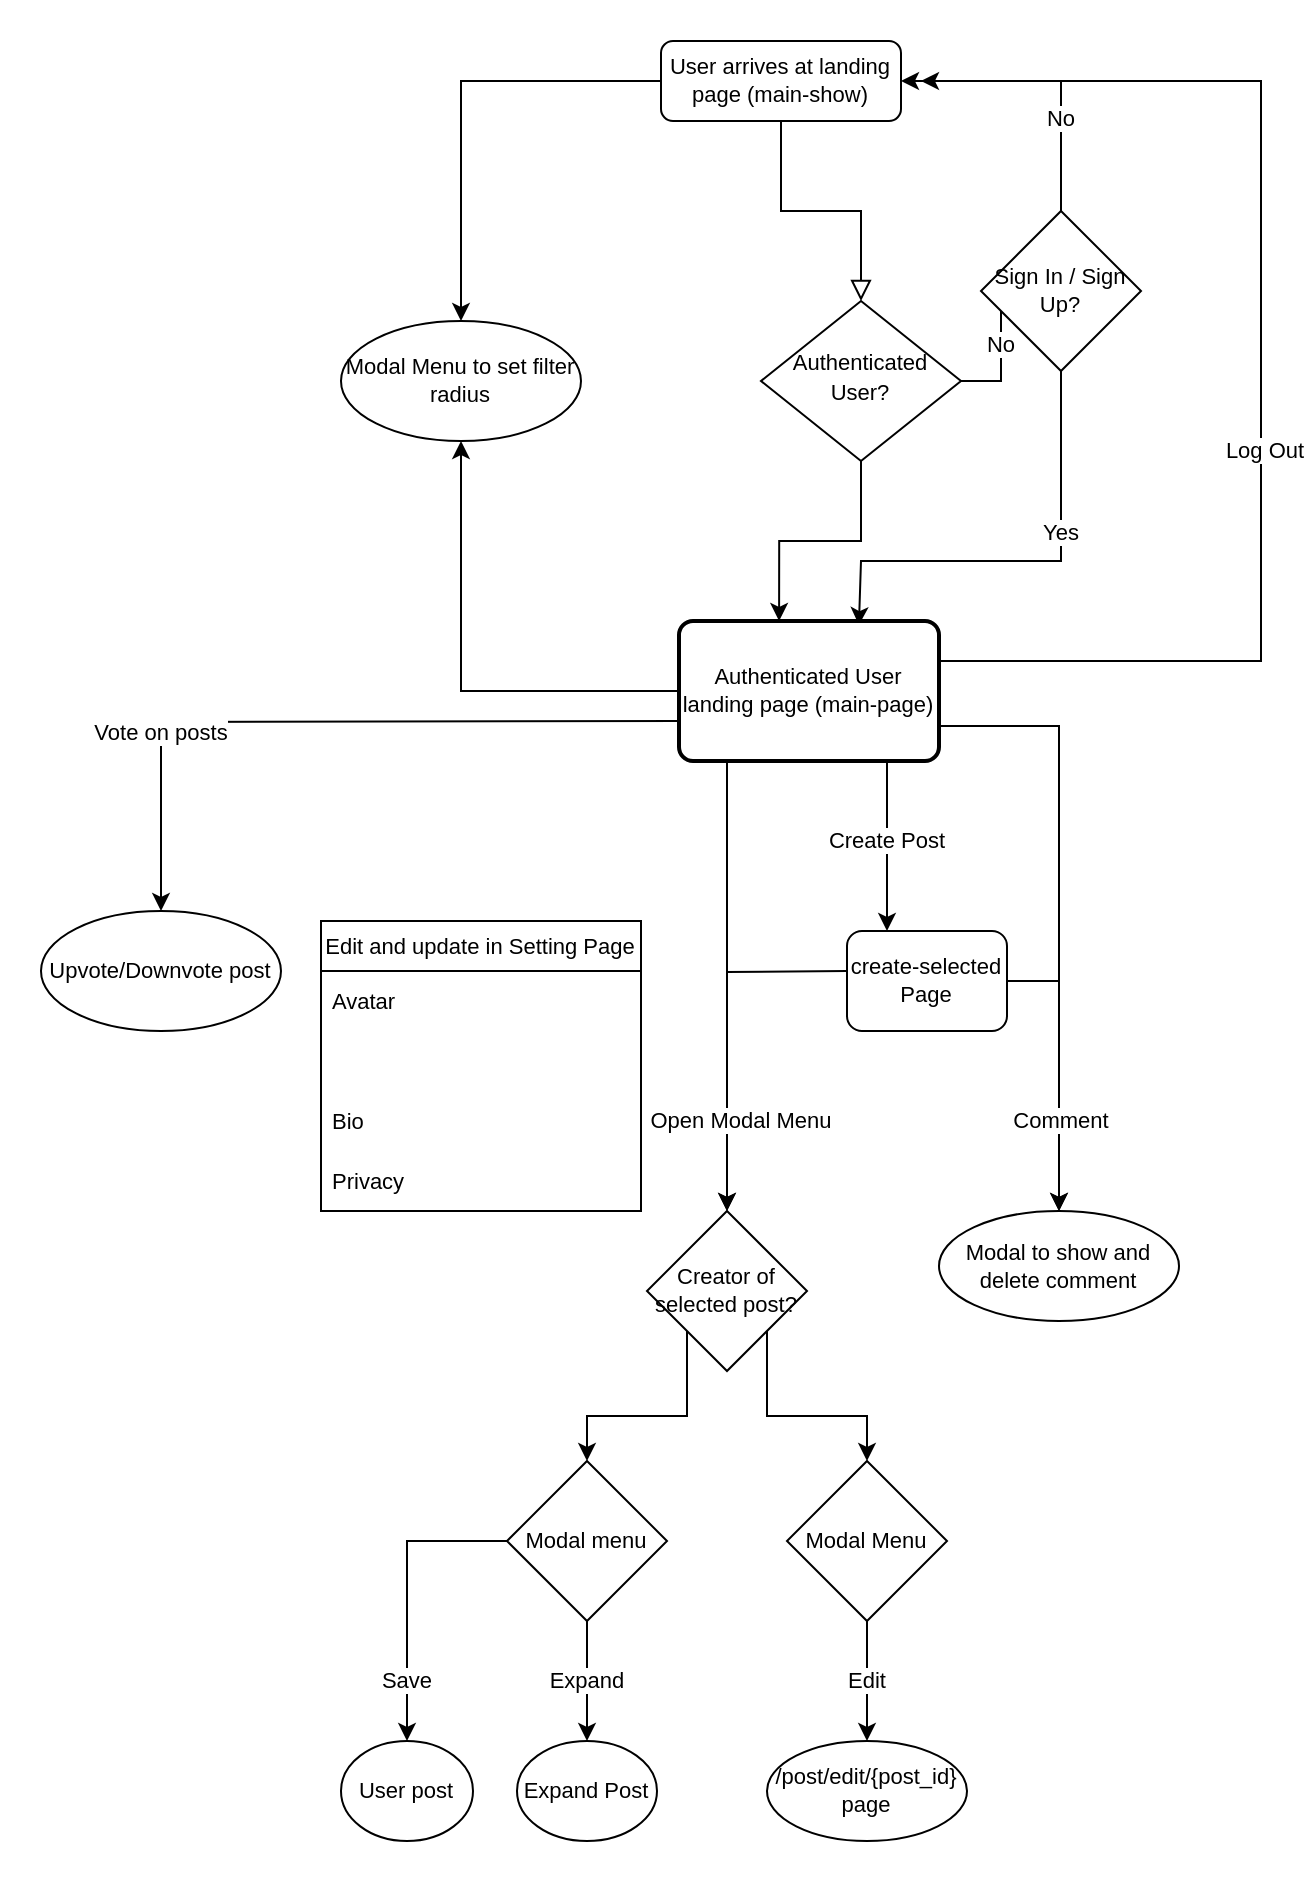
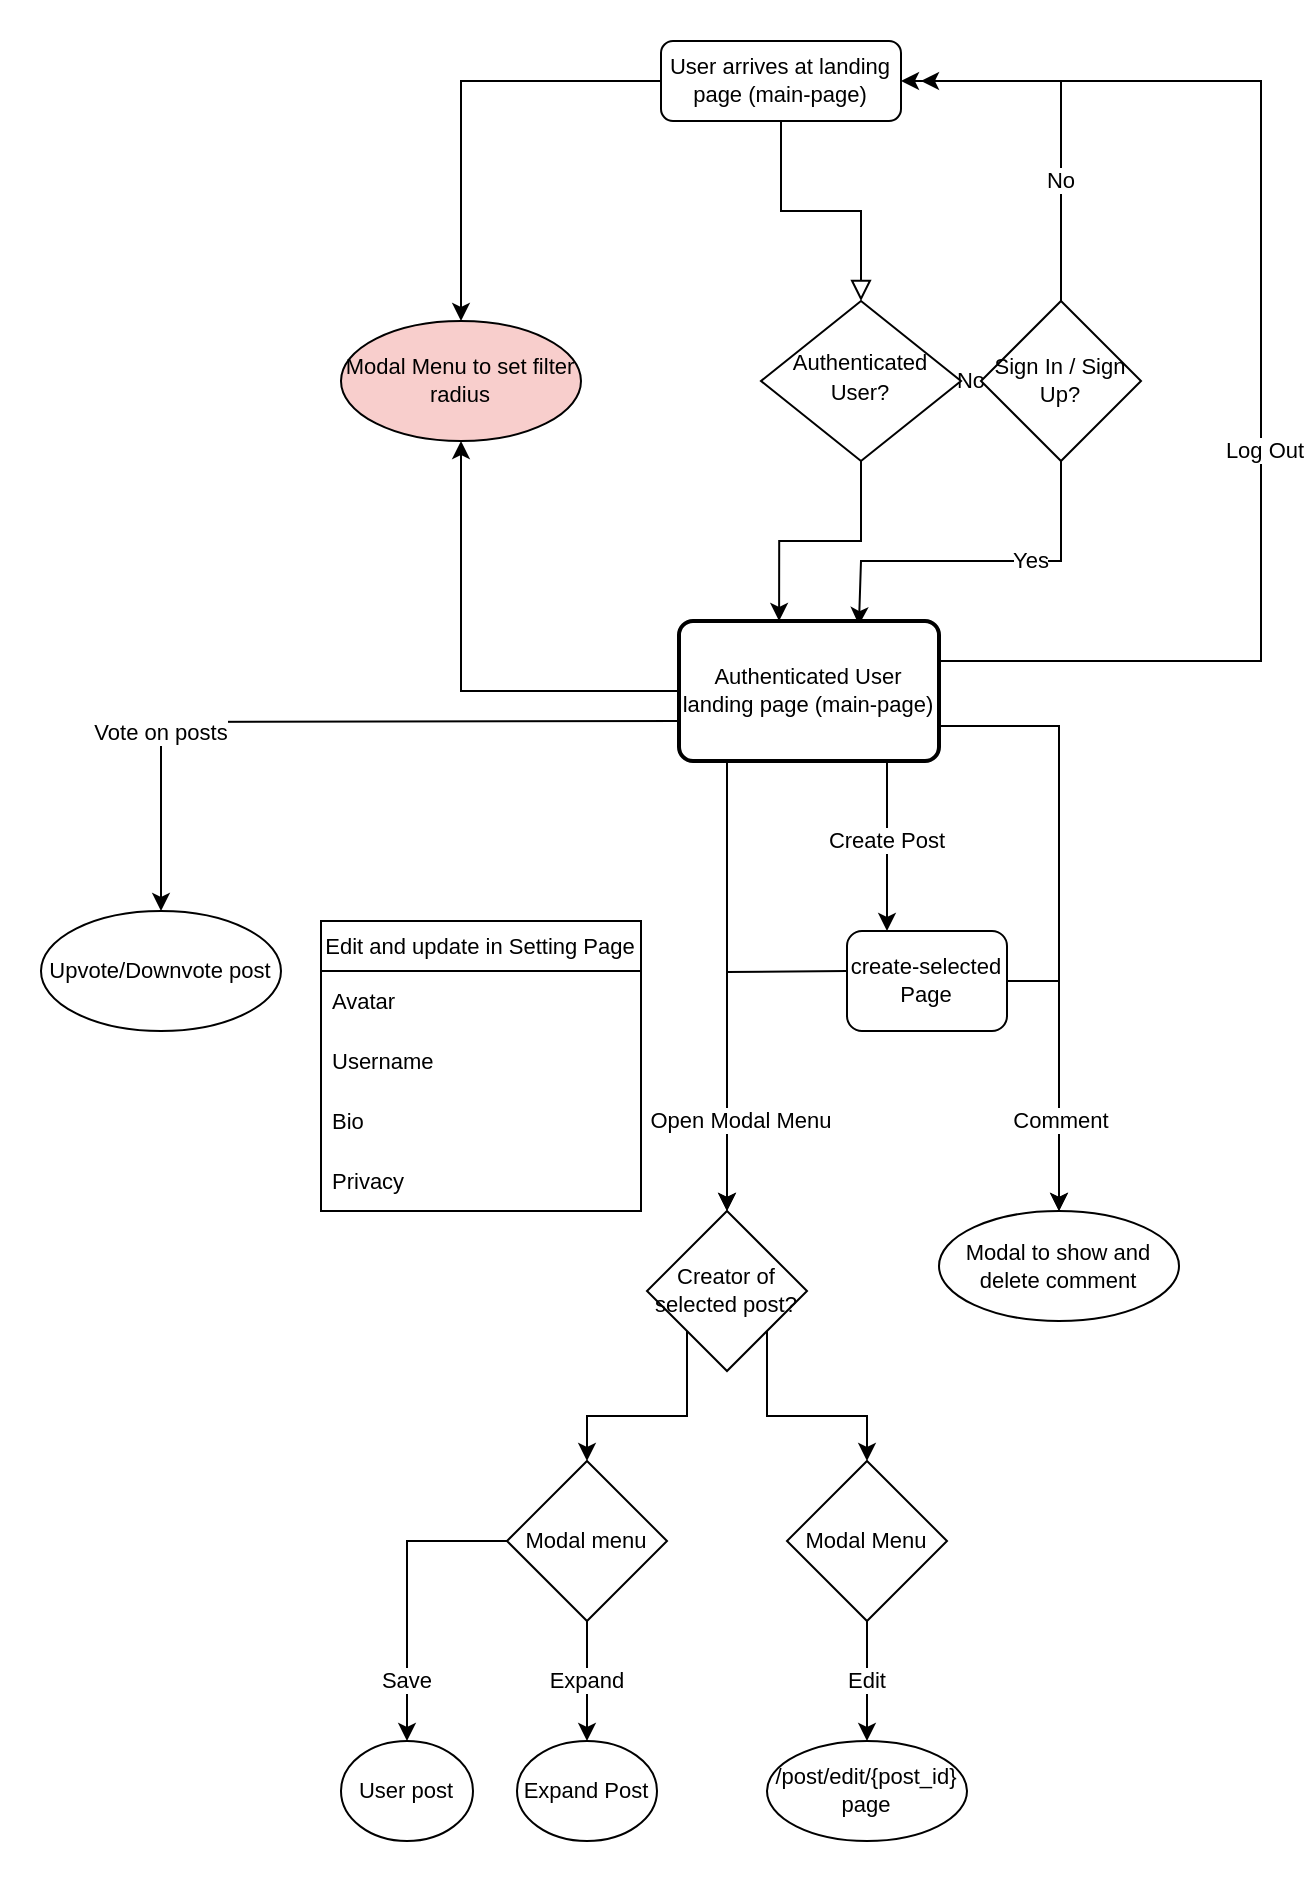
  <mxCell id="0" />
  <mxCell id="1" parent="0" />
  <mxCell id="2" value="" style="rounded=0;html=1;jettySize=auto;orthogonalLoop=1;fontSize=11;endArrow=block;endFill=0;endSize=8;strokeWidth=1;shadow=0;labelBackgroundColor=none;edgeStyle=orthogonalEdgeStyle;" parent="1" source="4" target="7" edge="1"><mxGeometry relative="1" as="geometry" /></mxCell>
  <mxCell id="3" style="edgeStyle=orthogonalEdgeStyle;rounded=0;orthogonalLoop=1;jettySize=auto;html=1;entryX=0.5;entryY=0;entryDx=0;entryDy=0;fontSize=11;" parent="1" source="4" target="40" edge="1"><mxGeometry relative="1" as="geometry" /></mxCell>
- <mxCell id="4" value="&lt;div style=&quot;font-size: 11px;&quot;&gt;&lt;font style=&quot;font-size: 11px;&quot;&gt;User arrives at landing page (main-show)&lt;/font&gt;&lt;/div&gt;" style="rounded=1;whiteSpace=wrap;html=1;fontSize=12;glass=0;strokeWidth=1;shadow=0;" parent="1" vertex="1"><mxGeometry x="330" y="20" width="120" height="40" as="geometry" /></mxCell>
+ <mxCell id="4" value="&lt;div style=&quot;font-size: 11px;&quot;&gt;&lt;font style=&quot;font-size: 11px;&quot;&gt;User arrives at landing page (main-page)&lt;/font&gt;&lt;/div&gt;" style="rounded=1;whiteSpace=wrap;html=1;fontSize=12;glass=0;strokeWidth=1;shadow=0;" parent="1" vertex="1"><mxGeometry x="330" y="20" width="120" height="40" as="geometry" /></mxCell>
  <mxCell id="5" value="&lt;div&gt;No&lt;/div&gt;" style="edgeStyle=orthogonalEdgeStyle;rounded=0;orthogonalLoop=1;jettySize=auto;html=1;exitX=1;exitY=0.5;exitDx=0;exitDy=0;entryX=0;entryY=0.5;entryDx=0;entryDy=0;fontSize=11;" parent="1" source="7" target="10" edge="1"><mxGeometry relative="1" as="geometry" /></mxCell>
  <mxCell id="6" style="edgeStyle=orthogonalEdgeStyle;rounded=0;orthogonalLoop=1;jettySize=auto;html=1;entryX=0.385;entryY=0;entryDx=0;entryDy=0;entryPerimeter=0;fontSize=11;" parent="1" source="7" target="24" edge="1"><mxGeometry relative="1" as="geometry" /></mxCell>
  <mxCell id="7" value="&lt;font style=&quot;font-size: 11px;&quot;&gt;Authenticated User?&lt;br&gt;&lt;/font&gt;" style="rhombus;whiteSpace=wrap;html=1;shadow=0;fontFamily=Helvetica;fontSize=12;align=center;strokeWidth=1;spacing=6;spacingTop=-4;" parent="1" vertex="1"><mxGeometry x="380" y="150" width="100" height="80" as="geometry" /></mxCell>
  <mxCell id="8" value="Yes" style="edgeStyle=orthogonalEdgeStyle;rounded=0;orthogonalLoop=1;jettySize=auto;html=1;exitX=0.5;exitY=1;exitDx=0;exitDy=0;entryX=0.692;entryY=0.029;entryDx=0;entryDy=0;fontSize=11;entryPerimeter=0;" parent="1" source="10" target="24" edge="1"><mxGeometry x="-0.289" relative="1" as="geometry"><mxPoint x="430" y="330" as="targetPoint" /><Array as="points"><mxPoint x="530" y="280" /><mxPoint x="430" y="280" /></Array><mxPoint as="offset" /></mxGeometry></mxCell>
  <mxCell id="9" value="&lt;div&gt;No&lt;/div&gt;" style="edgeStyle=orthogonalEdgeStyle;rounded=0;orthogonalLoop=1;jettySize=auto;html=1;exitX=0.5;exitY=0;exitDx=0;exitDy=0;entryX=1;entryY=0.5;entryDx=0;entryDy=0;fontSize=11;" parent="1" source="10" target="4" edge="1"><mxGeometry x="-0.368" relative="1" as="geometry"><mxPoint as="offset" /></mxGeometry></mxCell>
- <mxCell id="10" value="Sign In / Sign Up?" style="rhombus;whiteSpace=wrap;html=1;fontSize=11;" parent="1" vertex="1"><mxGeometry x="490" y="105" width="80" height="80" as="geometry" /></mxCell>
+ <mxCell id="10" value="Sign In / Sign Up?" style="rhombus;whiteSpace=wrap;html=1;fontSize=11;" parent="1" vertex="1"><mxGeometry x="490" y="150" width="80" height="80" as="geometry" /></mxCell>
  <mxCell id="11" value="&lt;div&gt;Vote on posts&lt;/div&gt;" style="edgeStyle=orthogonalEdgeStyle;rounded=0;orthogonalLoop=1;jettySize=auto;html=1;entryX=0.5;entryY=0;entryDx=0;entryDy=0;fontSize=11;" parent="1" target="39" edge="1"><mxGeometry x="0.5" relative="1" as="geometry"><mxPoint x="340" y="360" as="sourcePoint" /><mxPoint x="190" y="460" as="targetPoint" /><mxPoint as="offset" /></mxGeometry></mxCell>
  <mxCell id="12" value="Edit and update in Setting Page" style="swimlane;fontStyle=0;childLayout=stackLayout;horizontal=1;startSize=25;horizontalStack=0;resizeParent=1;resizeParentMax=0;resizeLast=0;collapsible=1;marginBottom=0;rounded=0;fontSize=11;" parent="1" vertex="1"><mxGeometry x="160" y="460" width="160" height="145" as="geometry"><mxRectangle x="370" y="465" width="190" height="30" as="alternateBounds" /></mxGeometry></mxCell>
  <mxCell id="13" value="" style="group" parent="12" vertex="1" connectable="0"><mxGeometry y="25" width="160" height="90" as="geometry" /></mxCell>
  <mxCell id="14" value="Avatar" style="text;strokeColor=none;fillColor=none;align=left;verticalAlign=middle;spacingLeft=4;spacingRight=4;overflow=hidden;points=[[0,0.5],[1,0.5]];portConstraint=eastwest;rotatable=0;rounded=0;fontSize=11;" parent="13" vertex="1"><mxGeometry width="160" height="30" as="geometry" /></mxCell>
+ <mxCell id="15" value="Username" style="text;strokeColor=none;fillColor=none;align=left;verticalAlign=middle;spacingLeft=4;spacingRight=4;overflow=hidden;points=[[0,0.5],[1,0.5]];portConstraint=eastwest;rotatable=0;rounded=0;fontSize=11;resizeWidth=1;resizeHeight=1;" parent="13" vertex="1"><mxGeometry y="30" width="160" height="30" as="geometry" /></mxCell>
  <mxCell id="16" value="Bio" style="text;strokeColor=none;fillColor=none;align=left;verticalAlign=middle;spacingLeft=4;spacingRight=4;overflow=hidden;points=[[0,0.5],[1,0.5]];portConstraint=eastwest;rotatable=0;rounded=0;fontSize=11;" parent="13" vertex="1"><mxGeometry y="60" width="160" height="30" as="geometry" /></mxCell>
  <mxCell id="17" value="Privacy" style="text;strokeColor=none;fillColor=none;align=left;verticalAlign=middle;spacingLeft=4;spacingRight=4;overflow=hidden;points=[[0,0.5],[1,0.5]];portConstraint=eastwest;rotatable=0;rounded=0;fontSize=11;" parent="12" vertex="1"><mxGeometry y="115" width="160" height="30" as="geometry" /></mxCell>
  <mxCell id="18" style="edgeStyle=orthogonalEdgeStyle;rounded=0;orthogonalLoop=1;jettySize=auto;html=1;fontSize=11;" parent="1" source="24" edge="1"><mxGeometry relative="1" as="geometry"><mxPoint x="460" y="40" as="targetPoint" /><Array as="points"><mxPoint x="630" y="330" /><mxPoint x="630" y="40" /></Array></mxGeometry></mxCell>
  <mxCell id="19" value="&lt;div&gt;Log Out&lt;/div&gt;" style="edgeLabel;html=1;align=center;verticalAlign=middle;resizable=0;points=[];fontSize=11;" parent="18" vertex="1" connectable="0"><mxGeometry x="0.254" y="-1" relative="1" as="geometry"><mxPoint y="122" as="offset" /></mxGeometry></mxCell>
  <mxCell id="20" style="edgeStyle=orthogonalEdgeStyle;rounded=0;orthogonalLoop=1;jettySize=auto;html=1;exitX=0.75;exitY=1;exitDx=0;exitDy=0;entryX=0.5;entryY=0;entryDx=0;entryDy=0;fontSize=11;" parent="1" source="24" target="27" edge="1"><mxGeometry relative="1" as="geometry"><Array as="points"><mxPoint x="363" y="380" /></Array></mxGeometry></mxCell>
  <mxCell id="21" style="edgeStyle=orthogonalEdgeStyle;rounded=0;orthogonalLoop=1;jettySize=auto;html=1;exitX=0;exitY=0.5;exitDx=0;exitDy=0;entryX=0.5;entryY=1;entryDx=0;entryDy=0;fontSize=11;" parent="1" source="24" target="40" edge="1"><mxGeometry relative="1" as="geometry" /></mxCell>
  <mxCell id="22" value="&lt;div&gt;Create Post&lt;/div&gt;" style="edgeStyle=orthogonalEdgeStyle;rounded=0;orthogonalLoop=1;jettySize=auto;html=1;exitX=0.75;exitY=1;exitDx=0;exitDy=0;fontSize=11;entryX=0.25;entryY=0;entryDx=0;entryDy=0;" parent="1" source="24" target="30" edge="1"><mxGeometry relative="1" as="geometry"><mxPoint x="437" y="440" as="targetPoint" /><Array as="points"><mxPoint x="443" y="380" /></Array></mxGeometry></mxCell>
  <mxCell id="23" style="edgeStyle=orthogonalEdgeStyle;rounded=0;orthogonalLoop=1;jettySize=auto;html=1;exitX=1;exitY=0.75;exitDx=0;exitDy=0;entryX=0.5;entryY=0;entryDx=0;entryDy=0;fontSize=11;" parent="1" source="24" target="41" edge="1"><mxGeometry relative="1" as="geometry" /></mxCell>
  <mxCell id="24" value="Authenticated User landing page (main-page)" style="rounded=1;whiteSpace=wrap;html=1;absoluteArcSize=1;arcSize=14;strokeWidth=2;fontSize=11;" parent="1" vertex="1"><mxGeometry x="339" y="310" width="130" height="70" as="geometry" /></mxCell>
  <mxCell id="25" style="edgeStyle=orthogonalEdgeStyle;rounded=0;orthogonalLoop=1;jettySize=auto;html=1;exitX=0;exitY=1;exitDx=0;exitDy=0;entryX=0.5;entryY=0;entryDx=0;entryDy=0;fontSize=11;" parent="1" source="27" target="33" edge="1"><mxGeometry relative="1" as="geometry"><mxPoint x="291.62" y="733.845" as="targetPoint" /></mxGeometry></mxCell>
  <mxCell id="26" style="edgeStyle=orthogonalEdgeStyle;rounded=0;orthogonalLoop=1;jettySize=auto;html=1;exitX=1;exitY=1;exitDx=0;exitDy=0;entryX=0.5;entryY=0;entryDx=0;entryDy=0;fontSize=11;" parent="1" source="27" target="37" edge="1"><mxGeometry relative="1" as="geometry" /></mxCell>
  <mxCell id="27" value="Creator of selected post?" style="rhombus;whiteSpace=wrap;html=1;rounded=0;fontSize=11;" parent="1" vertex="1"><mxGeometry x="323" y="605" width="80" height="80" as="geometry" /></mxCell>
  <mxCell id="28" value="Open Modal Menu" style="edgeStyle=orthogonalEdgeStyle;rounded=0;orthogonalLoop=1;jettySize=auto;html=1;fontSize=11;" parent="1" target="27" edge="1"><mxGeometry x="0.5" y="7" relative="1" as="geometry"><mxPoint x="423" y="485" as="sourcePoint" /><mxPoint as="offset" /></mxGeometry></mxCell>
  <mxCell id="29" value="Comment" style="edgeStyle=orthogonalEdgeStyle;rounded=0;orthogonalLoop=1;jettySize=auto;html=1;exitX=1;exitY=0.5;exitDx=0;exitDy=0;entryX=0.5;entryY=0;entryDx=0;entryDy=0;fontSize=11;" parent="1" source="30" target="41" edge="1"><mxGeometry x="0.362" y="1" relative="1" as="geometry"><mxPoint as="offset" /></mxGeometry></mxCell>
  <mxCell id="30" value="create-selected Page" style="rounded=1;whiteSpace=wrap;html=1;fontSize=11;" parent="1" vertex="1"><mxGeometry x="423" y="465" width="80" height="50" as="geometry" /></mxCell>
  <mxCell id="31" value="Save" style="edgeStyle=orthogonalEdgeStyle;rounded=0;orthogonalLoop=1;jettySize=auto;html=1;exitX=0;exitY=0.5;exitDx=0;exitDy=0;entryX=0.5;entryY=0;entryDx=0;entryDy=0;fontSize=11;" parent="1" source="33" target="34" edge="1"><mxGeometry x="0.6" relative="1" as="geometry"><mxPoint as="offset" /></mxGeometry></mxCell>
  <mxCell id="32" value="Expand" style="edgeStyle=orthogonalEdgeStyle;rounded=0;orthogonalLoop=1;jettySize=auto;html=1;exitX=0.5;exitY=1;exitDx=0;exitDy=0;entryX=0.5;entryY=0;entryDx=0;entryDy=0;fontSize=11;" parent="1" source="33" target="35" edge="1"><mxGeometry relative="1" as="geometry" /></mxCell>
  <mxCell id="33" value="Modal menu" style="rhombus;whiteSpace=wrap;html=1;rounded=0;fontSize=11;" parent="1" vertex="1"><mxGeometry x="253" y="730" width="80" height="80" as="geometry" /></mxCell>
  <mxCell id="34" value="User post" style="ellipse;whiteSpace=wrap;html=1;rounded=0;fontSize=11;" parent="1" vertex="1"><mxGeometry x="170" y="870" width="66" height="50" as="geometry" /></mxCell>
  <mxCell id="35" value="Expand Post" style="ellipse;whiteSpace=wrap;html=1;rounded=0;fontSize=11;" parent="1" vertex="1"><mxGeometry x="258" y="870" width="70" height="50" as="geometry" /></mxCell>
  <mxCell id="36" value="Edit" style="edgeStyle=orthogonalEdgeStyle;rounded=0;orthogonalLoop=1;jettySize=auto;html=1;exitX=0.5;exitY=1;exitDx=0;exitDy=0;entryX=0.5;entryY=0;entryDx=0;entryDy=0;fontSize=11;" parent="1" source="37" target="38" edge="1"><mxGeometry relative="1" as="geometry" /></mxCell>
  <mxCell id="37" value="Modal Menu" style="rhombus;whiteSpace=wrap;html=1;rounded=0;fontSize=11;" parent="1" vertex="1"><mxGeometry x="393" y="730" width="80" height="80" as="geometry" /></mxCell>
  <mxCell id="38" value="/post/edit/{post_id} page " style="ellipse;whiteSpace=wrap;html=1;rounded=0;fontSize=11;" parent="1" vertex="1"><mxGeometry x="383" y="870" width="100" height="50" as="geometry" /></mxCell>
  <mxCell id="39" value="Upvote/Downvote post" style="ellipse;whiteSpace=wrap;html=1;rounded=0;fontSize=11;" parent="1" vertex="1"><mxGeometry x="20" y="455" width="120" height="60" as="geometry" /></mxCell>
- <mxCell id="40" value="Modal Menu to set filter radius" style="ellipse;whiteSpace=wrap;html=1;rounded=0;fontSize=11;" parent="1" vertex="1"><mxGeometry x="170" y="160" width="120" height="60" as="geometry" /></mxCell>
+ <mxCell id="40" value="Modal Menu to set filter radius" style="ellipse;whiteSpace=wrap;html=1;rounded=0;fontSize=11;fillColor=#f8cecc;" parent="1" vertex="1"><mxGeometry x="170" y="160" width="120" height="60" as="geometry" /></mxCell>
  <mxCell id="41" value="Modal to show and delete comment" style="ellipse;whiteSpace=wrap;html=1;rounded=0;fontSize=11;" parent="1" vertex="1"><mxGeometry x="469" y="605" width="120" height="55" as="geometry" /></mxCell>
